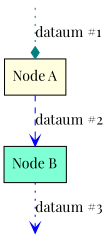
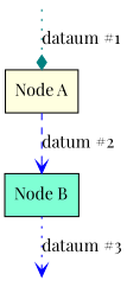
  digraph {
    rankdir=TB
    fontname="Playfair Display"
    node [shape=point style=invis fontname="Playfair Display"]
    edge [color=blue style=dotted arrowhead=vee fontname="Playfair Display"]
    a
    n2 [label="Node A" shape=box style=filled fillcolor=lightyellow]
    n3 [label="Node B" shape=box style=filled fillcolor=aquamarine]
    b
    a -> n2 [label="dataum #1" color=teal arrowhead=diamond]
-   n2 -> n3 [label="dataum #2" style=dashed]
+   n2 -> n3 [label="datum #2" style=dashed]
    n3 -> b [label="dataum #3"]
  }
